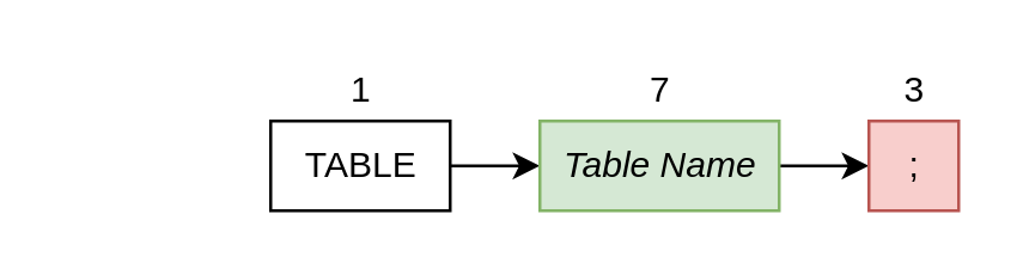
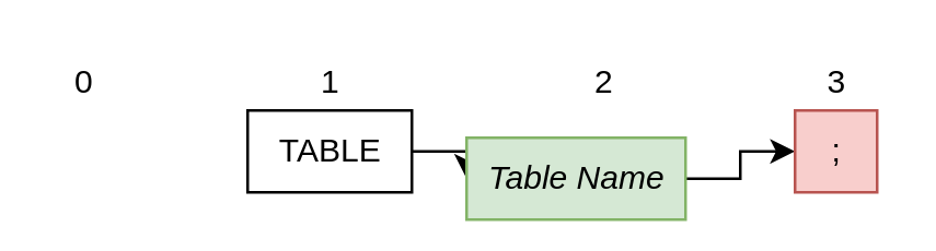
  <mxCell id="0" />
  <mxCell id="1" parent="0" />
+ <mxCell id="2" value="0" style="text;html=1;align=center;verticalAlign=middle;resizable=0;points=[];autosize=1;" vertex="1" parent="1"><mxGeometry x="20" y="20" width="20" height="20" as="geometry" /></mxCell>
  <mxCell id="3" style="edgeStyle=orthogonalEdgeStyle;rounded=0;orthogonalLoop=1;jettySize=auto;html=1;exitX=1;exitY=0.5;exitDx=0;exitDy=0;entryX=0;entryY=0.5;entryDx=0;entryDy=0;" edge="1" parent="1" source="4" target="7"><mxGeometry relative="1" as="geometry" /></mxCell>
  <mxCell id="4" value="TABLE" style="html=1;" vertex="1" parent="1"><mxGeometry x="90" y="40" width="60" height="30" as="geometry" /></mxCell>
  <mxCell id="5" value="1" style="text;html=1;align=center;verticalAlign=middle;resizable=0;points=[];autosize=1;" vertex="1" parent="1"><mxGeometry x="110" y="20" width="20" height="20" as="geometry" /></mxCell>
  <mxCell id="6" style="edgeStyle=orthogonalEdgeStyle;rounded=0;orthogonalLoop=1;jettySize=auto;html=1;exitX=1;exitY=0.5;exitDx=0;exitDy=0;entryX=0;entryY=0.5;entryDx=0;entryDy=0;" edge="1" parent="1" source="7" target="9"><mxGeometry relative="1" as="geometry"><mxPoint x="290" y="55" as="targetPoint" /></mxGeometry></mxCell>
- <mxCell id="7" value="&lt;i&gt;Table Name&lt;/i&gt;" style="html=1;fillColor=#d5e8d4;strokeColor=#82b366;" vertex="1" parent="1"><mxGeometry x="180" y="40" width="80" height="30" as="geometry" /></mxCell>
- <mxCell id="8" value="7" style="text;html=1;align=center;verticalAlign=middle;resizable=0;points=[];autosize=1;" vertex="1" parent="1"><mxGeometry x="210" y="20" width="20" height="20" as="geometry" /></mxCell>
+ <mxCell id="7" value="&lt;i&gt;Table Name&lt;/i&gt;" style="html=1;fillColor=#d5e8d4;strokeColor=#82b366;" vertex="1" parent="1"><mxGeometry x="170" y="50" width="80" height="30" as="geometry" /></mxCell>
+ <mxCell id="8" value="2" style="text;html=1;align=center;verticalAlign=middle;resizable=0;points=[];autosize=1;" vertex="1" parent="1"><mxGeometry x="210" y="20" width="20" height="20" as="geometry" /></mxCell>
  <mxCell id="9" value=";" style="html=1;fillColor=#f8cecc;strokeColor=#b85450;" vertex="1" parent="1"><mxGeometry x="290" y="40" width="30" height="30" as="geometry" /></mxCell>
  <mxCell id="10" value="3" style="text;html=1;align=center;verticalAlign=middle;resizable=0;points=[];autosize=1;" vertex="1" parent="1"><mxGeometry x="295" y="20" width="20" height="20" as="geometry" /></mxCell>
